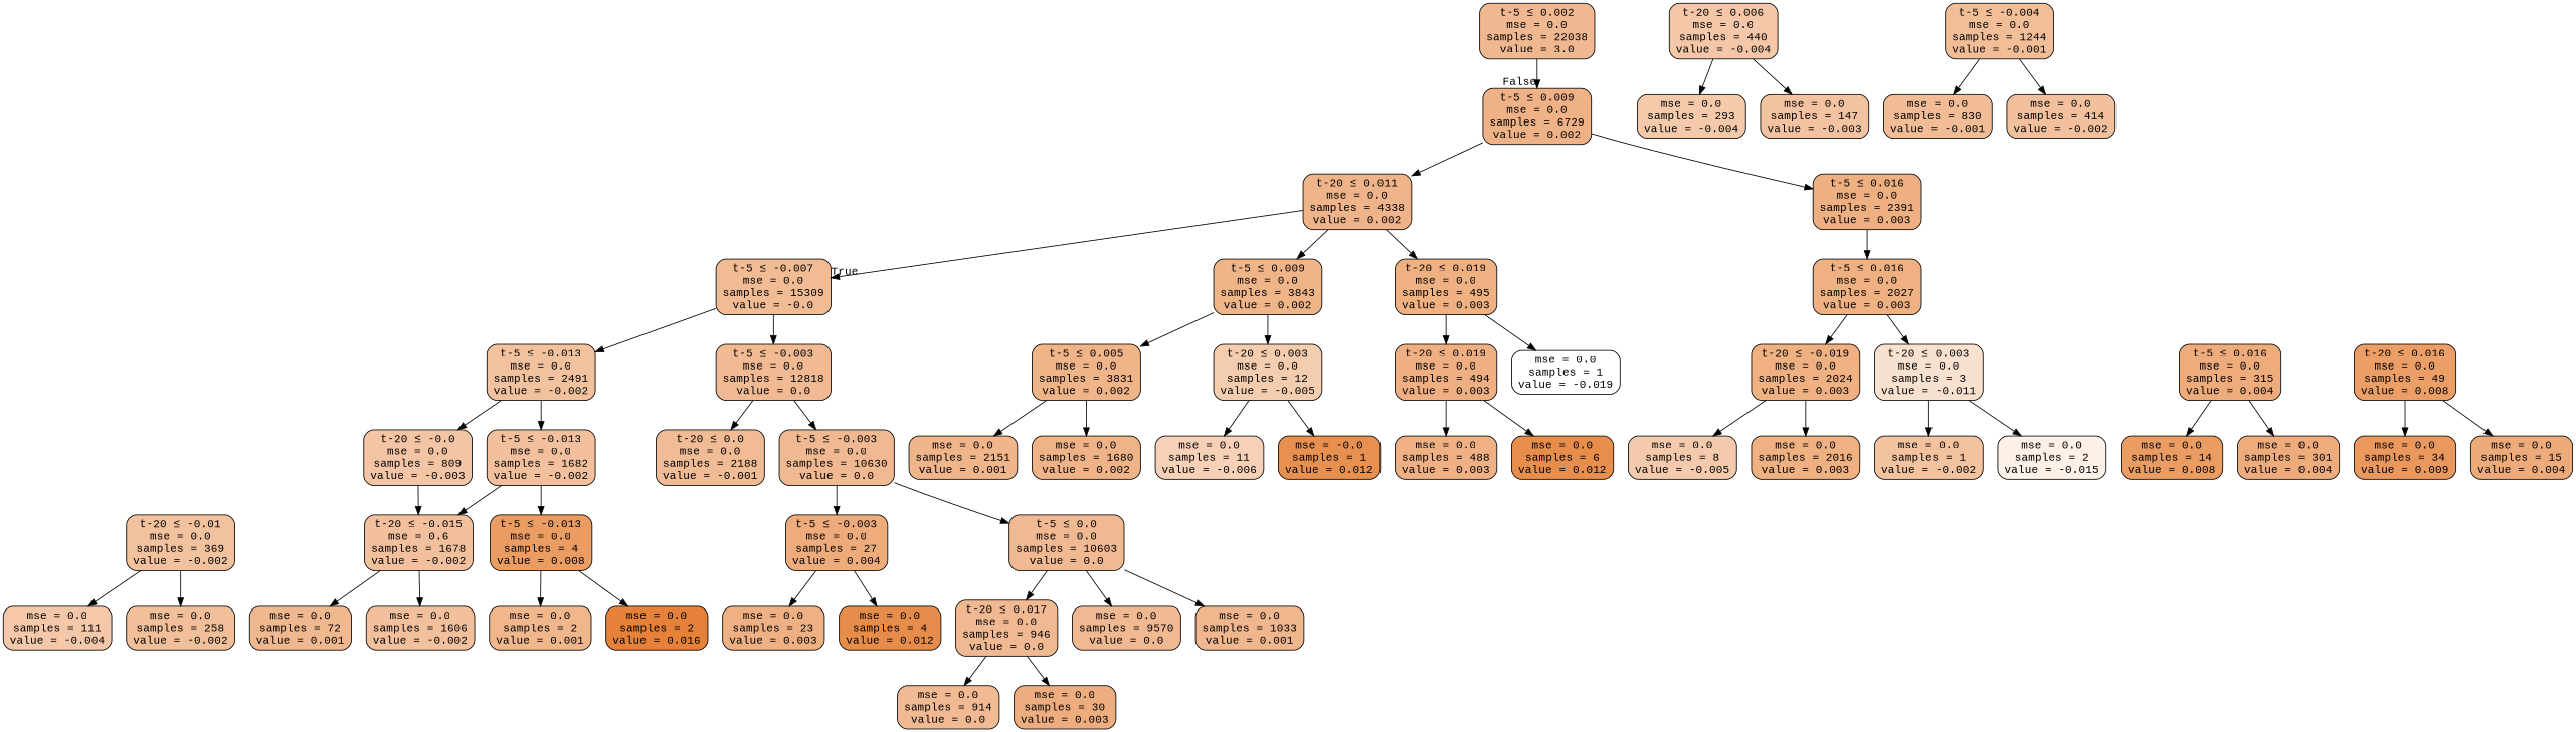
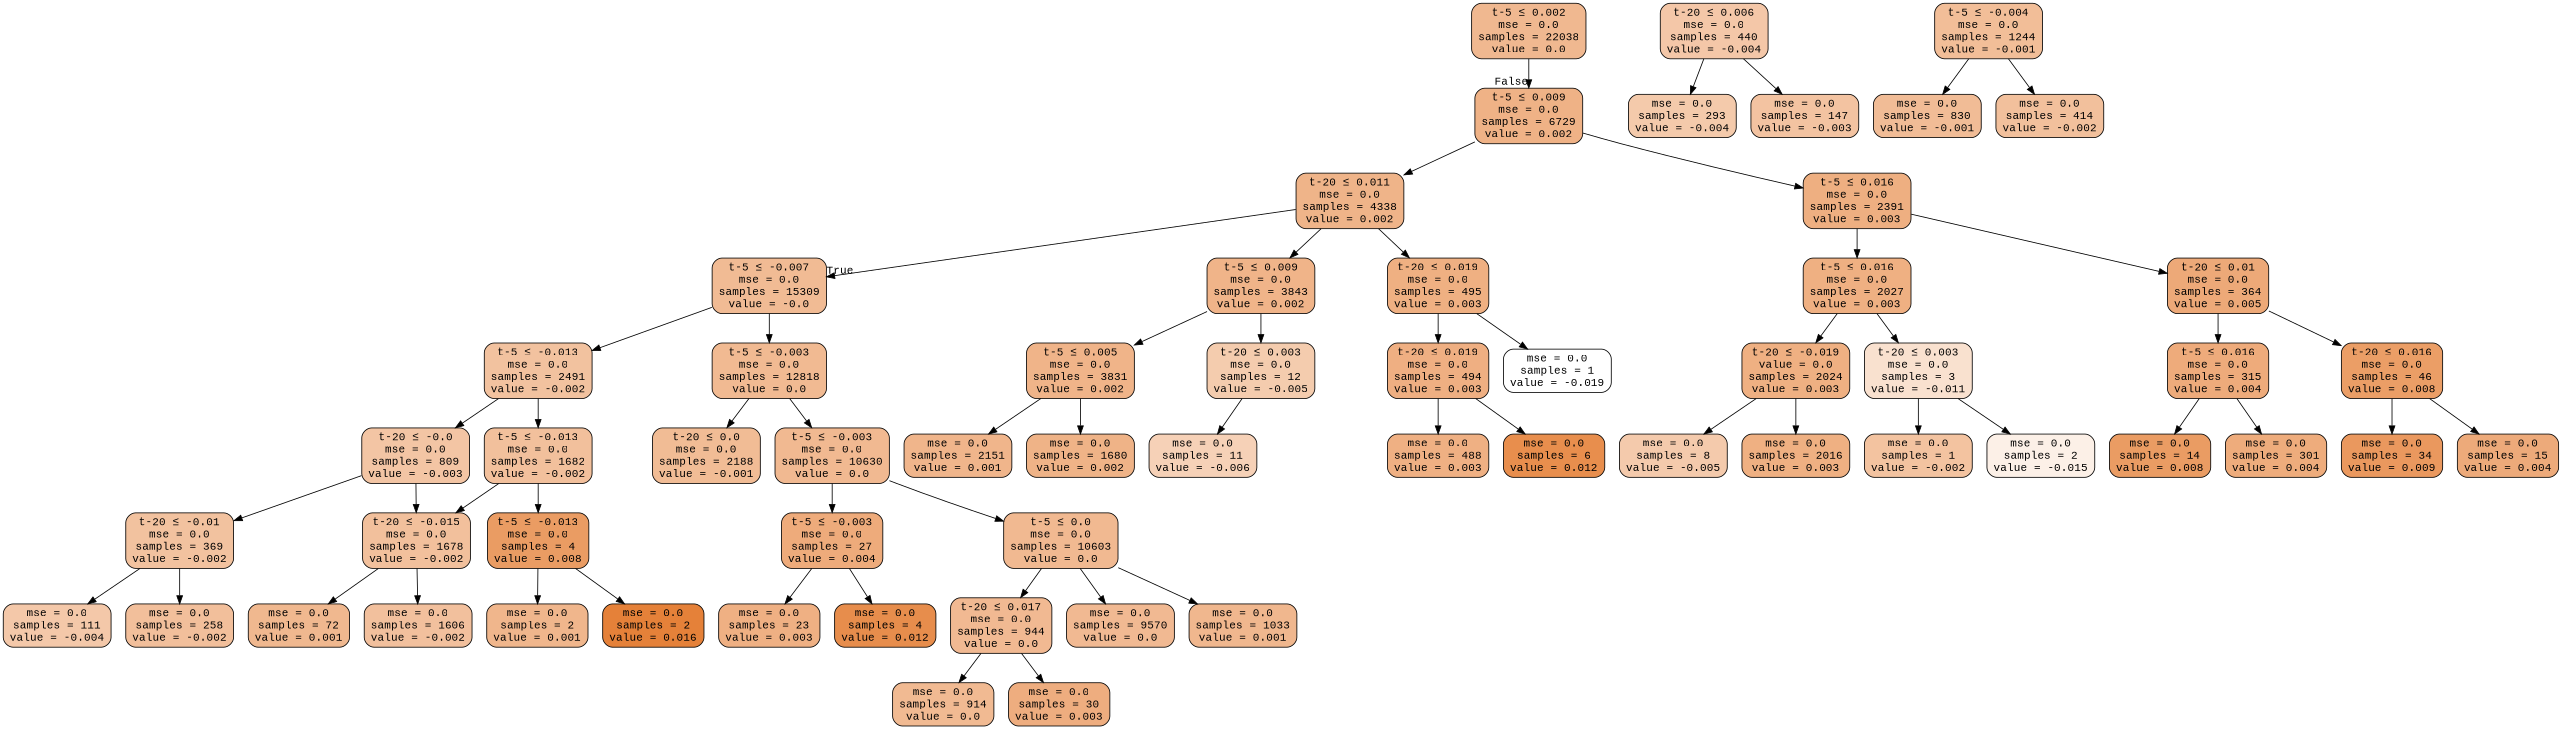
  digraph {
    fontname="Liberation Mono"
    node [color=black fillcolor="#efb082" fontname="Liberation Mono" shape=box style="filled, rounded"]
    edge [fontname="Liberation Mono"]
-   n1 [fillcolor="#f0b890" label=<t-5 &le; 0.002<br/>mse = 0.0<br/>samples = 22038<br/>value = 3.0>]
+   n1 [fillcolor="#f0b890" label=<t-5 &le; 0.002<br/>mse = 0.0<br/>samples = 22038<br/>value = 0.0>]
    n2 [fillcolor="#efb286" label=<t-5 &le; 0.009<br/>mse = 0.0<br/>samples = 6729<br/>value = 0.002>]
    n3 [fillcolor="#f1bb94" label=<t-5 &le; -0.007<br/>mse = 0.0<br/>samples = 15309<br/>value = -0.0>]
    n4 [fillcolor="#f2c29f" label=<t-5 &le; -0.013<br/>mse = 0.0<br/>samples = 2491<br/>value = -0.002>]
    n5 [fillcolor="#f1ba92" label=<t-5 &le; -0.003<br/>mse = 0.0<br/>samples = 12818<br/>value = 0.0>]
    n6 [fillcolor="#efb489" label=<t-20 &le; 0.011<br/>mse = 0.0<br/>samples = 4338<br/>value = 0.002>]
    n7 [fillcolor="#eeaf81" label=<t-5 &le; 0.016<br/>mse = 0.0<br/>samples = 2391<br/>value = 0.003>]
    n8 [fillcolor="#f3c5a4" label=<t-20 &le; -0.0<br/>mse = 0.0<br/>samples = 809<br/>value = -0.003>]
    n9 [fillcolor="#f2c09c" label=<t-5 &le; -0.013<br/>mse = 0.0<br/>samples = 1682<br/>value = -0.002>]
    n10 [fillcolor="#f1bc95" label=<t-20 &le; 0.0<br/>mse = 0.0<br/>samples = 2188<br/>value = -0.001>]
    n11 [fillcolor="#f1b991" label=<t-5 &le; -0.003<br/>mse = 0.0<br/>samples = 10630<br/>value = 0.0>]
    n12 [fillcolor="#f2c29f" label=<t-20 &le; -0.01<br/>mse = 0.0<br/>samples = 369<br/>value = -0.002>]
-   n13 [fillcolor="#f2c09c" label=<t-20 &le; -0.015<br/>mse = 0.6<br/>samples = 1678<br/>value = -0.002>]
+   n13 [fillcolor="#f2c09c" label=<t-20 &le; -0.015<br/>mse = 0.0<br/>samples = 1678<br/>value = -0.002>]
    n14 [fillcolor="#ea9c63" label=<t-5 &le; -0.013<br/>mse = 0.0<br/>samples = 4<br/>value = 0.008>]
    n15 [fillcolor="#f4c8a9" label=<mse = 0.0<br/>samples = 111<br/>value = -0.004>]
    n16 [fillcolor="#f2bf9b" label=<mse = 0.0<br/>samples = 258<br/>value = -0.002>]
    n17 [fillcolor="#f4c7a8" label=<t-20 &le; 0.006<br/>mse = 0.0<br/>samples = 440<br/>value = -0.004>]
    n18 [fillcolor="#f4caab" label=<mse = 0.0<br/>samples = 293<br/>value = -0.004>]
    n19 [fillcolor="#f3c3a1" label=<mse = 0.0<br/>samples = 147<br/>value = -0.003>]
    n20 [fillcolor="#f0b68c" label=<mse = 0.0<br/>samples = 2<br/>value = 0.001>]
    n21 [fillcolor="#e58139" label=<mse = 0.0<br/>samples = 2<br/>value = 0.016>]
    n22 [fillcolor="#f0b88f" label=<mse = 0.0<br/>samples = 72<br/>value = 0.001>]
    n23 [fillcolor="#f2c09d" label=<mse = 0.0<br/>samples = 1606<br/>value = -0.002>]
    n24 [fillcolor="#eeab7b" label=<t-5 &le; -0.003<br/>mse = 0.0<br/>samples = 27<br/>value = 0.004>]
    n25 [fillcolor="#f1b991" label=<t-5 &le; 0.0<br/>mse = 0.0<br/>samples = 10603<br/>value = 0.0>]
    n26 [fillcolor="#f2be98" label=<t-5 &le; -0.004<br/>mse = 0.0<br/>samples = 1244<br/>value = -0.001>]
    n27 [fillcolor="#f1bc96" label=<mse = 0.0<br/>samples = 830<br/>value = -0.001>]
    n28 [fillcolor="#f2c09c" label=<mse = 0.0<br/>samples = 414<br/>value = -0.002>]
-   n29 [fillcolor="#f1b992" label=<t-20 &le; 0.017<br/>mse = 0.0<br/>samples = 946<br/>value = 0.0>]
+   n29 [fillcolor="#f1b992" label=<t-20 &le; 0.017<br/>mse = 0.0<br/>samples = 944<br/>value = 0.0>]
    n30 [fillcolor="#f1ba92" label=<mse = 0.0<br/>samples = 914<br/>value = 0.0>]
    n31 [fillcolor="#eead7f" label=<mse = 0.0<br/>samples = 30<br/>value = 0.003>]
    n32 [fillcolor="#efb083" label=<mse = 0.0<br/>samples = 23<br/>value = 0.003>]
    n33 [fillcolor="#e78d4c" label=<mse = 0.0<br/>samples = 4<br/>value = 0.012>]
    n34 [fillcolor="#f1b992" label=<mse = 0.0<br/>samples = 9570<br/>value = 0.0>]
    n35 [fillcolor="#f0b78e" label=<mse = 0.0<br/>samples = 1033<br/>value = 0.001>]
    n36 [fillcolor="#f0b489" label=<t-5 &le; 0.009<br/>mse = 0.0<br/>samples = 3843<br/>value = 0.002>]
    n37 [label=<t-20 &le; 0.019<br/>mse = 0.0<br/>samples = 495<br/>value = 0.003>]
    n38 [label=<t-5 &le; 0.016<br/>mse = 0.0<br/>samples = 2027<br/>value = 0.003>]
+   n39 [fillcolor="#eda978" label=<t-20 &le; 0.01<br/>mse = 0.0<br/>samples = 364<br/>value = 0.005>]
    n40 [fillcolor="#f0b489" label=<t-5 &le; 0.005<br/>mse = 0.0<br/>samples = 3831<br/>value = 0.002>]
    n41 [fillcolor="#f4ccae" label=<t-20 &le; 0.003<br/>mse = 0.0<br/>samples = 12<br/>value = -0.005>]
    n42 [fillcolor="#efaf82" label=<t-20 &le; 0.019<br/>mse = 0.0<br/>samples = 494<br/>value = 0.003>]
    n43 [fillcolor="#ffffff" label=<mse = 0.0<br/>samples = 1<br/>value = -0.019>]
    n44 [fillcolor="#f0b58b" label=<mse = 0.0<br/>samples = 2151<br/>value = 0.001>]
    n45 [fillcolor="#efb387" label=<mse = 0.0<br/>samples = 1680<br/>value = 0.002>]
    n46 [fillcolor="#f6d1b7" label=<mse = 0.0<br/>samples = 11<br/>value = -0.006>]
-   n47 [fillcolor="#e89050" label=<mse = -0.0<br/>samples = 1<br/>value = 0.012>]
    n48 [fillcolor="#efb083" label=<mse = 0.0<br/>samples = 488<br/>value = 0.003>]
    n49 [fillcolor="#e88e4d" label=<mse = 0.0<br/>samples = 6<br/>value = 0.012>]
-   n50 [label=<t-20 &le; -0.019<br/>mse = 0.0<br/>samples = 2024<br/>value = 0.003>]
+   n50 [label=<t-20 &le; -0.019<br/>value = 0.0<br/>samples = 2024<br/>value = 0.003>]
    n51 [fillcolor="#f9e1cf" label=<t-20 &le; 0.003<br/>mse = 0.0<br/>samples = 3<br/>value = -0.011>]
    n52 [fillcolor="#eeab7b" label=<t-5 &le; 0.016<br/>mse = 0.0<br/>samples = 315<br/>value = 0.004>]
-   n53 [fillcolor="#eb9e66" label=<t-20 &le; 0.016<br/>mse = 0.0<br/>samples = 49<br/>value = 0.008>]
+   n53 [fillcolor="#eb9e66" label=<t-20 &le; 0.016<br/>mse = 0.0<br/>samples = 46<br/>value = 0.008>]
    n54 [fillcolor="#f4caac" label=<mse = 0.0<br/>samples = 8<br/>value = -0.005>]
    n55 [label=<mse = 0.0<br/>samples = 2016<br/>value = 0.003>]
    n56 [fillcolor="#f3c3a0" label=<mse = 0.0<br/>samples = 1<br/>value = -0.002>]
    n57 [fillcolor="#fcf0e7" label=<mse = 0.0<br/>samples = 2<br/>value = -0.015>]
    n58 [fillcolor="#ea9c63" label=<mse = 0.0<br/>samples = 14<br/>value = 0.008>]
    n59 [fillcolor="#eeac7c" label=<mse = 0.0<br/>samples = 301<br/>value = 0.004>]
    n60 [fillcolor="#ea985e" label=<mse = 0.0<br/>samples = 34<br/>value = 0.009>]
    n61 [fillcolor="#edaa7a" label=<mse = 0.0<br/>samples = 15<br/>value = 0.004>]
    n1 -> n2 [headlabel=False labelangle=-45 labeldistance=2.5]
    n2 -> n6
    n2 -> n7
    n3 -> n4
    n3 -> n5
    n4 -> n8
    n4 -> n9
    n5 -> n10
    n5 -> n11
    n6 -> n3 [headlabel=True labelangle=45 labeldistance=2.5]
    n6 -> n36
    n6 -> n37
    n7 -> n38
+   n7 -> n39
+   n8 -> n12
    n8 -> n13
    n9 -> n13
    n9 -> n14
    n11 -> n24
    n11 -> n25
    n12 -> n15
    n12 -> n16
    n13 -> n22
    n13 -> n23
    n14 -> n20
    n14 -> n21
    n17 -> n18
    n17 -> n19
    n24 -> n32
    n24 -> n33
    n25 -> n29
    n25 -> n34
    n25 -> n35
    n26 -> n27
    n26 -> n28
    n29 -> n30
    n29 -> n31
    n36 -> n40
    n36 -> n41
    n37 -> n42
    n37 -> n43
    n38 -> n50
    n38 -> n51
+   n39 -> n52
+   n39 -> n53
    n40 -> n44
    n40 -> n45
    n41 -> n46
-   n41 -> n47
    n42 -> n48
    n42 -> n49
    n50 -> n54
    n50 -> n55
    n51 -> n56
    n51 -> n57
    n52 -> n58
    n52 -> n59
    n53 -> n60
    n53 -> n61
  }
